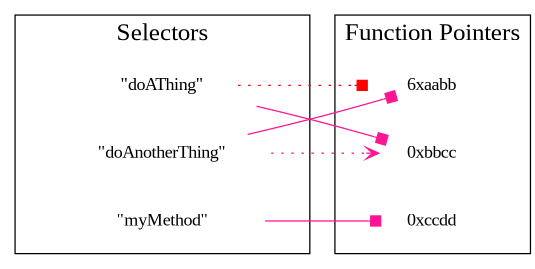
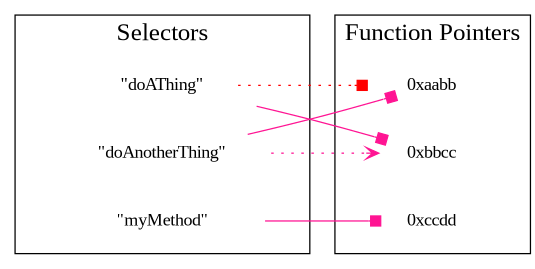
  digraph {
    rankdir=LR
    fontname="Liberation Serif"
    node [color=white style=filled shape=trapezium fontname="Liberation Serif"]
    edge [color=deeppink arrowhead=box fontname="Liberation Serif"]
    "\"doAThing\""
    "\"doAnotherThing\""
    "\"myMethod\"" [shape=diamond]
-   "0xaabb" [shape=diamond label="6xaabb"]
+   "0xaabb" [shape=diamond]
    "0xbbcc" [shape=parallelogram]
    "0xccdd"
    subgraph cluster_1 {
      fontsize=20
      label=Selectors
      "\"doAThing\""
      "\"doAnotherThing\""
      "\"myMethod\""
    }
    subgraph cluster_2 {
      fontsize=20
      label="Function Pointers"
      "0xaabb"
      "0xbbcc"
      "0xccdd"
    }
    "\"doAThing\"" -> "0xaabb" [style=dotted color=red]
    "\"doAThing\"" -> "0xbbcc"
    "\"doAnotherThing\"" -> "0xaabb"
    "\"doAnotherThing\"" -> "0xbbcc" [style=dotted arrowhead=vee]
    "\"myMethod\"" -> "0xccdd"
  }
